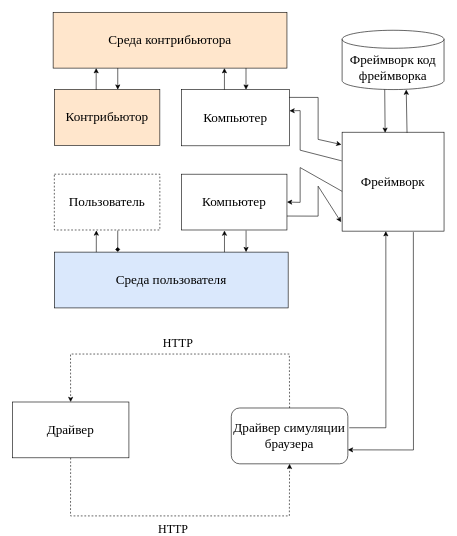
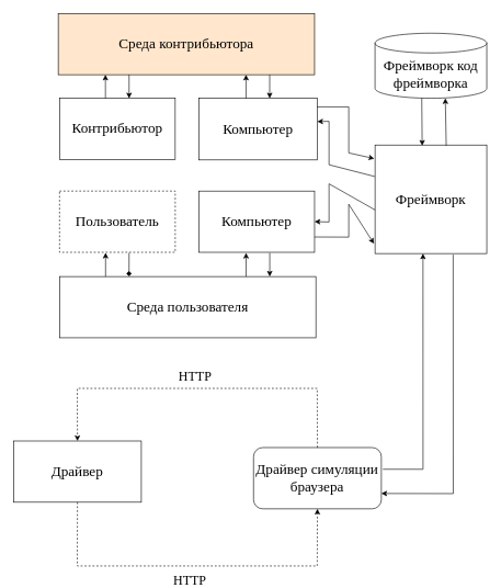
  <mxCell id="0" />
  <mxCell id="1" parent="0" />
- <mxCell id="2" value="&lt;span style=&quot;font-size: 22px;&quot;&gt;Контрибьютор&lt;/span&gt;" style="rounded=0;whiteSpace=wrap;html=1;fontFamily=isocpeur;fillColor=#ffe6cc;" parent="1" vertex="1"><mxGeometry x="90" y="148.9" width="176" height="93.1" as="geometry" /></mxCell>
+ <mxCell id="2" value="&lt;span style=&quot;font-size: 22px;&quot;&gt;Контрибьютор&lt;/span&gt;" style="rounded=0;whiteSpace=wrap;html=1;fontFamily=isocpeur;" parent="1" vertex="1"><mxGeometry x="90" y="148.9" width="176" height="93.1" as="geometry" /></mxCell>
  <mxCell id="3" value="&lt;font style=&quot;font-size: 22px;&quot;&gt;Драйвер симуляции браузера&lt;/font&gt;" style="whiteSpace=wrap;html=1;fontFamily=isocpeur;rounded=1;" parent="1" vertex="1"><mxGeometry x="385.161" y="679.998" width="194.419" height="93.103" as="geometry" /></mxCell>
  <mxCell id="4" value="&lt;font style=&quot;font-size: 22px;&quot;&gt;Драйвер&lt;/font&gt;" style="rounded=0;whiteSpace=wrap;html=1;fontFamily=isocpeur;" parent="1" vertex="1"><mxGeometry x="20.001" y="669.998" width="194.419" height="93.103" as="geometry" /></mxCell>
  <mxCell id="5" value="" style="endArrow=classic;html=1;rounded=0;exitX=0.5;exitY=0;exitDx=0;exitDy=0;entryX=0.5;entryY=0;entryDx=0;entryDy=0;dashed=1;fontFamily=isocpeur;" parent="1" source="3" target="4" edge="1"><mxGeometry width="50" height="50" relative="1" as="geometry"><mxPoint x="290" y="630" as="sourcePoint" /><mxPoint x="340" y="580" as="targetPoint" /><Array as="points"><mxPoint x="482" y="590" /><mxPoint x="394" y="590" /><mxPoint x="117" y="590" /></Array></mxGeometry></mxCell>
  <mxCell id="6" value="HTTP" style="edgeLabel;html=1;align=center;verticalAlign=middle;resizable=0;points=[];fontSize=20;fontFamily=isocpeur;" parent="5" vertex="1" connectable="0"><mxGeometry x="0.056" y="-3" relative="1" as="geometry"><mxPoint x="6" y="-17" as="offset" /></mxGeometry></mxCell>
  <mxCell id="7" value="" style="endArrow=classic;html=1;rounded=0;dashed=1;exitX=0.5;exitY=1;exitDx=0;exitDy=0;entryX=0.5;entryY=1;entryDx=0;entryDy=0;fontFamily=isocpeur;" parent="1" source="4" target="3" edge="1"><mxGeometry width="50" height="50" relative="1" as="geometry"><mxPoint x="136" y="780" as="sourcePoint" /><mxPoint x="393" y="790" as="targetPoint" /><Array as="points"><mxPoint x="117" y="860" /><mxPoint x="482" y="860" /></Array></mxGeometry></mxCell>
  <mxCell id="8" value="HTTP" style="edgeLabel;html=1;align=center;verticalAlign=middle;resizable=0;points=[];fontSize=20;fontFamily=isocpeur;" parent="7" vertex="1" connectable="0"><mxGeometry x="-0.064" y="-1" relative="1" as="geometry"><mxPoint x="10" y="19" as="offset" /></mxGeometry></mxCell>
  <mxCell id="9" value="&lt;font style=&quot;font-size: 22px;&quot;&gt;Пользователь&lt;/font&gt;" style="rounded=0;whiteSpace=wrap;html=1;fontSize=22;fontFamily=isocpeur;dashed=1;" parent="1" vertex="1"><mxGeometry x="90" y="290.01" width="176" height="93.1" as="geometry" /></mxCell>
  <mxCell id="10" value="&lt;font style=&quot;font-size: 22px;&quot;&gt;Компьютер&lt;/font&gt;" style="rounded=0;whiteSpace=wrap;html=1;fontFamily=isocpeur;" parent="1" vertex="1"><mxGeometry x="302" y="148.9" width="180" height="93.8" as="geometry" /></mxCell>
  <mxCell id="11" value="&lt;font style=&quot;font-size: 22px;&quot;&gt;Фреймворк&lt;/font&gt;" style="rounded=0;whiteSpace=wrap;html=1;fontFamily=isocpeur;" parent="1" vertex="1"><mxGeometry x="570" y="220" width="170" height="165" as="geometry" /></mxCell>
- <mxCell id="12" value="Среда пользователя" style="rounded=0;whiteSpace=wrap;html=1;rotation=0;fontSize=22;fontFamily=isocpeur;fillColor=#dae8fc;" vertex="1" parent="1"><mxGeometry x="90" y="420" width="390" height="93.1" as="geometry" /></mxCell>
+ <mxCell id="12" value="Среда пользователя" style="rounded=0;whiteSpace=wrap;html=1;rotation=0;fontSize=22;fontFamily=isocpeur;" vertex="1" parent="1"><mxGeometry x="90" y="420" width="390" height="93.1" as="geometry" /></mxCell>
  <mxCell id="13" value="Среда контрибьютора" style="rounded=0;whiteSpace=wrap;html=1;rotation=0;fontSize=22;fontFamily=isocpeur;fillColor=#ffe6cc;" vertex="1" parent="1"><mxGeometry x="88" y="20" width="390" height="93.1" as="geometry" /></mxCell>
  <mxCell id="14" value="&lt;font style=&quot;font-size: 22px;&quot;&gt;Компьютер&lt;/font&gt;" style="rounded=0;whiteSpace=wrap;html=1;fontSize=22;fontFamily=isocpeur;" vertex="1" parent="1"><mxGeometry x="302" y="290.01" width="176" height="93.1" as="geometry" /></mxCell>
  <mxCell id="15" value="" style="endArrow=classic;html=1;rounded=0;entryX=0.398;entryY=1.008;entryDx=0;entryDy=0;entryPerimeter=0;fontFamily=isocpeur;" edge="1" parent="1" target="9"><mxGeometry width="50" height="50" relative="1" as="geometry"><mxPoint x="160" y="420" as="sourcePoint" /><mxPoint x="250" y="390" as="targetPoint" /></mxGeometry></mxCell>
  <mxCell id="16" value="" style="endArrow=diamond;html=1;rounded=0;exitX=0.601;exitY=1.008;exitDx=0;exitDy=0;exitPerimeter=0;entryX=0.271;entryY=-0.003;entryDx=0;entryDy=0;entryPerimeter=0;fontFamily=isocpeur;" edge="1" parent="1" source="9" target="12"><mxGeometry width="50" height="50" relative="1" as="geometry"><mxPoint x="170" y="428" as="sourcePoint" /><mxPoint x="170" y="394" as="targetPoint" /></mxGeometry></mxCell>
  <mxCell id="17" value="" style="endArrow=classic;html=1;rounded=0;entryX=0.398;entryY=1.008;entryDx=0;entryDy=0;entryPerimeter=0;fontFamily=isocpeur;" edge="1" parent="1"><mxGeometry width="50" height="50" relative="1" as="geometry"><mxPoint x="373.8" y="420" as="sourcePoint" /><mxPoint x="373.8" y="384" as="targetPoint" /></mxGeometry></mxCell>
  <mxCell id="18" value="" style="endArrow=classic;html=1;rounded=0;exitX=0.601;exitY=1.008;exitDx=0;exitDy=0;exitPerimeter=0;entryX=0.271;entryY=-0.003;entryDx=0;entryDy=0;entryPerimeter=0;fontFamily=isocpeur;" edge="1" parent="1"><mxGeometry width="50" height="50" relative="1" as="geometry"><mxPoint x="409.8" y="384" as="sourcePoint" /><mxPoint x="409.8" y="420" as="targetPoint" /></mxGeometry></mxCell>
  <mxCell id="19" value="" style="endArrow=classic;html=1;rounded=0;entryX=0.398;entryY=1.008;entryDx=0;entryDy=0;entryPerimeter=0;fontFamily=isocpeur;" edge="1" parent="1"><mxGeometry width="50" height="50" relative="1" as="geometry"><mxPoint x="159.8" y="149.1" as="sourcePoint" /><mxPoint x="159.8" y="113.1" as="targetPoint" /></mxGeometry></mxCell>
  <mxCell id="20" value="" style="endArrow=classic;html=1;rounded=0;exitX=0.601;exitY=1.008;exitDx=0;exitDy=0;exitPerimeter=0;entryX=0.271;entryY=-0.003;entryDx=0;entryDy=0;entryPerimeter=0;fontFamily=isocpeur;" edge="1" parent="1"><mxGeometry width="50" height="50" relative="1" as="geometry"><mxPoint x="195.8" y="113.1" as="sourcePoint" /><mxPoint x="195.8" y="149.1" as="targetPoint" /></mxGeometry></mxCell>
  <mxCell id="21" value="" style="endArrow=classic;html=1;rounded=0;entryX=0.398;entryY=1.008;entryDx=0;entryDy=0;entryPerimeter=0;fontFamily=isocpeur;" edge="1" parent="1"><mxGeometry width="50" height="50" relative="1" as="geometry"><mxPoint x="373.71" y="149.1" as="sourcePoint" /><mxPoint x="373.71" y="113.1" as="targetPoint" /></mxGeometry></mxCell>
  <mxCell id="22" value="" style="endArrow=classic;html=1;rounded=0;exitX=0.601;exitY=1.008;exitDx=0;exitDy=0;exitPerimeter=0;entryX=0.271;entryY=-0.003;entryDx=0;entryDy=0;entryPerimeter=0;fontFamily=isocpeur;" edge="1" parent="1"><mxGeometry width="50" height="50" relative="1" as="geometry"><mxPoint x="409.71" y="113.1" as="sourcePoint" /><mxPoint x="409.71" y="149.1" as="targetPoint" /></mxGeometry></mxCell>
  <mxCell id="23" value="" style="endArrow=classic;html=1;rounded=0;exitX=1;exitY=0.75;exitDx=0;exitDy=0;entryX=-0.01;entryY=0.909;entryDx=0;entryDy=0;entryPerimeter=0;fontFamily=isocpeur;" edge="1" parent="1" source="14" target="11"><mxGeometry width="50" height="50" relative="1" as="geometry"><mxPoint x="510" y="430" as="sourcePoint" /><mxPoint x="560" y="380" as="targetPoint" /><Array as="points"><mxPoint x="530" y="360" /><mxPoint x="530" y="310" /></Array></mxGeometry></mxCell>
  <mxCell id="24" value="" style="endArrow=classic;html=1;rounded=0;exitX=0;exitY=0.598;exitDx=0;exitDy=0;entryX=1;entryY=0.5;entryDx=0;entryDy=0;exitPerimeter=0;fontFamily=isocpeur;" edge="1" parent="1" source="11" target="14"><mxGeometry width="50" height="50" relative="1" as="geometry"><mxPoint x="478" y="336" as="sourcePoint" /><mxPoint x="480" y="336" as="targetPoint" /><Array as="points"><mxPoint x="500" y="279" /><mxPoint x="500" y="337" /></Array></mxGeometry></mxCell>
  <mxCell id="25" value="" style="endArrow=classic;html=1;rounded=0;exitX=0.999;exitY=0.139;exitDx=0;exitDy=0;exitPerimeter=0;entryX=-0.007;entryY=0.125;entryDx=0;entryDy=0;entryPerimeter=0;fontFamily=isocpeur;" edge="1" parent="1" source="10" target="11"><mxGeometry width="50" height="50" relative="1" as="geometry"><mxPoint x="510" y="200" as="sourcePoint" /><mxPoint x="560" y="150" as="targetPoint" /><Array as="points"><mxPoint x="530" y="162" /><mxPoint x="530" y="232" /></Array></mxGeometry></mxCell>
  <mxCell id="26" value="" style="endArrow=classic;html=1;rounded=0;exitX=-0.003;exitY=0.29;exitDx=0;exitDy=0;exitPerimeter=0;entryX=1.001;entryY=0.378;entryDx=0;entryDy=0;entryPerimeter=0;fontFamily=isocpeur;" edge="1" parent="1" source="11" target="10"><mxGeometry width="50" height="50" relative="1" as="geometry"><mxPoint x="550" y="230" as="sourcePoint" /><mxPoint x="600" y="180" as="targetPoint" /><Array as="points"><mxPoint x="500" y="250" /><mxPoint x="500" y="184" /></Array></mxGeometry></mxCell>
  <mxCell id="27" value="&lt;span style=&quot;font-size: 22px;&quot;&gt;Фреймворк код фреймворка&lt;/span&gt;" style="shape=cylinder3;whiteSpace=wrap;html=1;boundedLbl=1;backgroundOutline=1;size=15;fontFamily=isocpeur;" vertex="1" parent="1"><mxGeometry x="570" y="50" width="170" height="98.9" as="geometry" /></mxCell>
  <mxCell id="28" value="" style="endArrow=classic;html=1;rounded=0;exitX=0.637;exitY=0.006;exitDx=0;exitDy=0;exitPerimeter=0;entryX=0.629;entryY=1;entryDx=0;entryDy=0;entryPerimeter=0;fontFamily=isocpeur;" edge="1" parent="1" source="11" target="27"><mxGeometry width="50" height="50" relative="1" as="geometry"><mxPoint x="700" y="220" as="sourcePoint" /><mxPoint x="750" y="170" as="targetPoint" /></mxGeometry></mxCell>
  <mxCell id="29" value="" style="endArrow=classic;html=1;rounded=0;exitX=0.418;exitY=1;exitDx=0;exitDy=0;exitPerimeter=0;entryX=0.422;entryY=0.006;entryDx=0;entryDy=0;entryPerimeter=0;fontFamily=isocpeur;" edge="1" parent="1" source="27" target="11"><mxGeometry width="50" height="50" relative="1" as="geometry"><mxPoint x="580" y="210" as="sourcePoint" /><mxPoint x="630" y="160" as="targetPoint" /></mxGeometry></mxCell>
  <mxCell id="30" value="" style="endArrow=classic;html=1;rounded=0;exitX=0.699;exitY=1.01;exitDx=0;exitDy=0;exitPerimeter=0;entryX=1;entryY=0.75;entryDx=0;entryDy=0;fontFamily=isocpeur;" edge="1" parent="1" source="11" target="3"><mxGeometry width="50" height="50" relative="1" as="geometry"><mxPoint x="700" y="620" as="sourcePoint" /><mxPoint x="750" y="570" as="targetPoint" /><Array as="points"><mxPoint x="689" y="750" /></Array></mxGeometry></mxCell>
  <mxCell id="31" value="" style="endArrow=classic;html=1;rounded=0;exitX=1.012;exitY=0.354;exitDx=0;exitDy=0;exitPerimeter=0;entryX=0.429;entryY=1;entryDx=0;entryDy=0;entryPerimeter=0;fontFamily=isocpeur;" edge="1" parent="1" source="3" target="11"><mxGeometry width="50" height="50" relative="1" as="geometry"><mxPoint x="610" y="660" as="sourcePoint" /><mxPoint x="660" y="610" as="targetPoint" /><Array as="points"><mxPoint x="643" y="713" /></Array></mxGeometry></mxCell>
